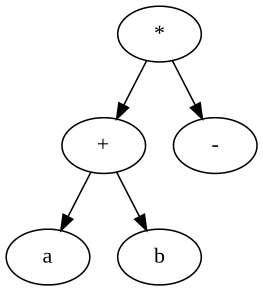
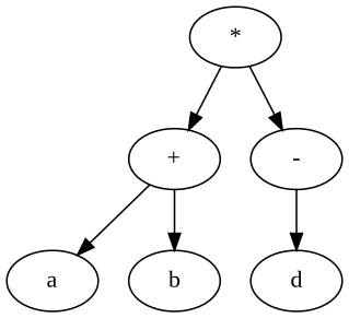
  digraph {
    fontname="Liberation Serif"
    node [fontname="Liberation Serif"]
    edge [fontname="Liberation Serif"]
    n1 [label="*"]
    n2 [label="+"]
    n3 [label="-"]
    n4 [label=a]
    n5 [label=b]
+   n6 [label=d]
    n1 -> n2
    n1 -> n3
    n2 -> n4
    n2 -> n5
+   n3 -> n6
  }
